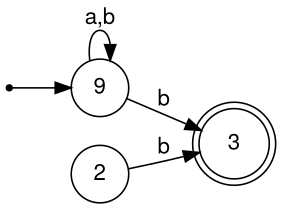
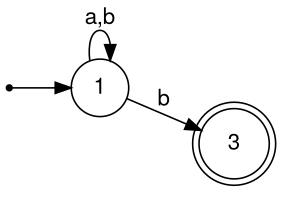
  digraph {
    fontname="Helvetica,Arial,sans-serif"
    ordering=in
    rankdir=LR
    node [fontname="Helvetica,Arial,sans-serif" shape=circle]
    edge [fontname="Helvetica,Arial,sans-serif"]
    3 [shape=doublecircle]
    ENTRY [shape=point]
-   1 [label=9]
-   2
+   1
    ENTRY -> 1
    1 -> 3 [label=b]
    1 -> 1 [label="a,b"]
-   2 -> 3 [label=b]
  }
